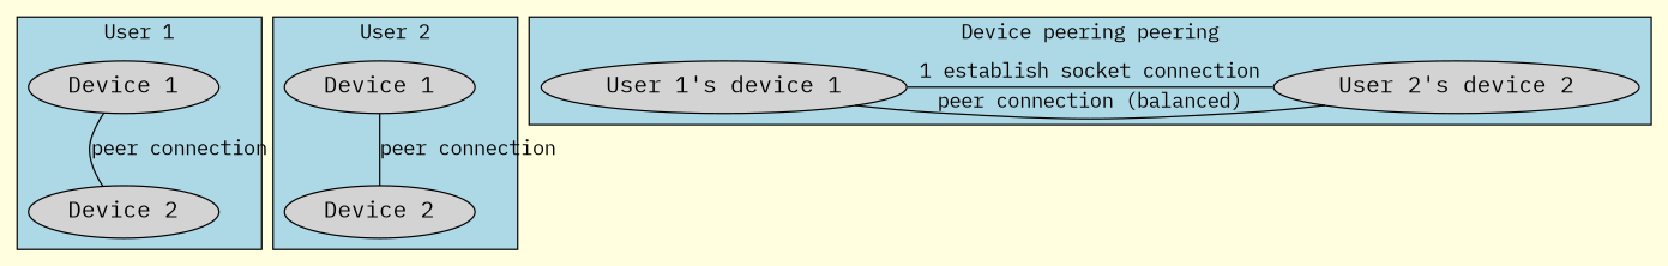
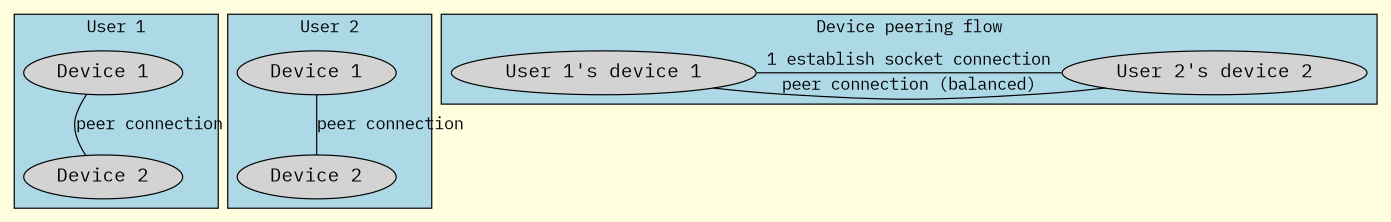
  digraph {
    bgcolor=lightyellow
    compound=true
    style=filled
    fontname="IBM Plex Mono"
    node [fontsize=16 shape=ellipse style=filled fontname="IBM Plex Mono"]
    edge [dir=none fontname="IBM Plex Mono"]
    dummy_0 [shape=point style=invis]
    n2 [label="Device 1"]
    n3 [label="Device 2"]
    dummy_1 [shape=point style=invis]
    n5 [label="Device 1"]
    n6 [label="Device 2"]
    n7 [label="User 1's device 1"]
    n8 [label="User 2's device 2"]
    subgraph cluster_1 {
      bgcolor=lightblue
      label="User 1"
      dummy_0
      n2
      n3
    }
    subgraph cluster_2 {
      bgcolor=lightblue
      label="User 2"
      dummy_1
      n5
      n6
    }
    subgraph cluster_3 {
      bgcolor=lightblue
-     label="Device peering peering"
+     label="Device peering flow"
      rankdir=LR
      subgraph sub_4 {
        bgcolor=lightblue
        label="Device peering flow"
        rank=same
        rankdir=LR
        n7
        n8
      }
    }
    n2 -> n3 [label="peer connection"]
    n5 -> n6 [label="peer connection"]
    n7 -> n8 [label="peer connection (balanced)"]
    n7 -> n8 [label="1 establish socket connection"]
  }
